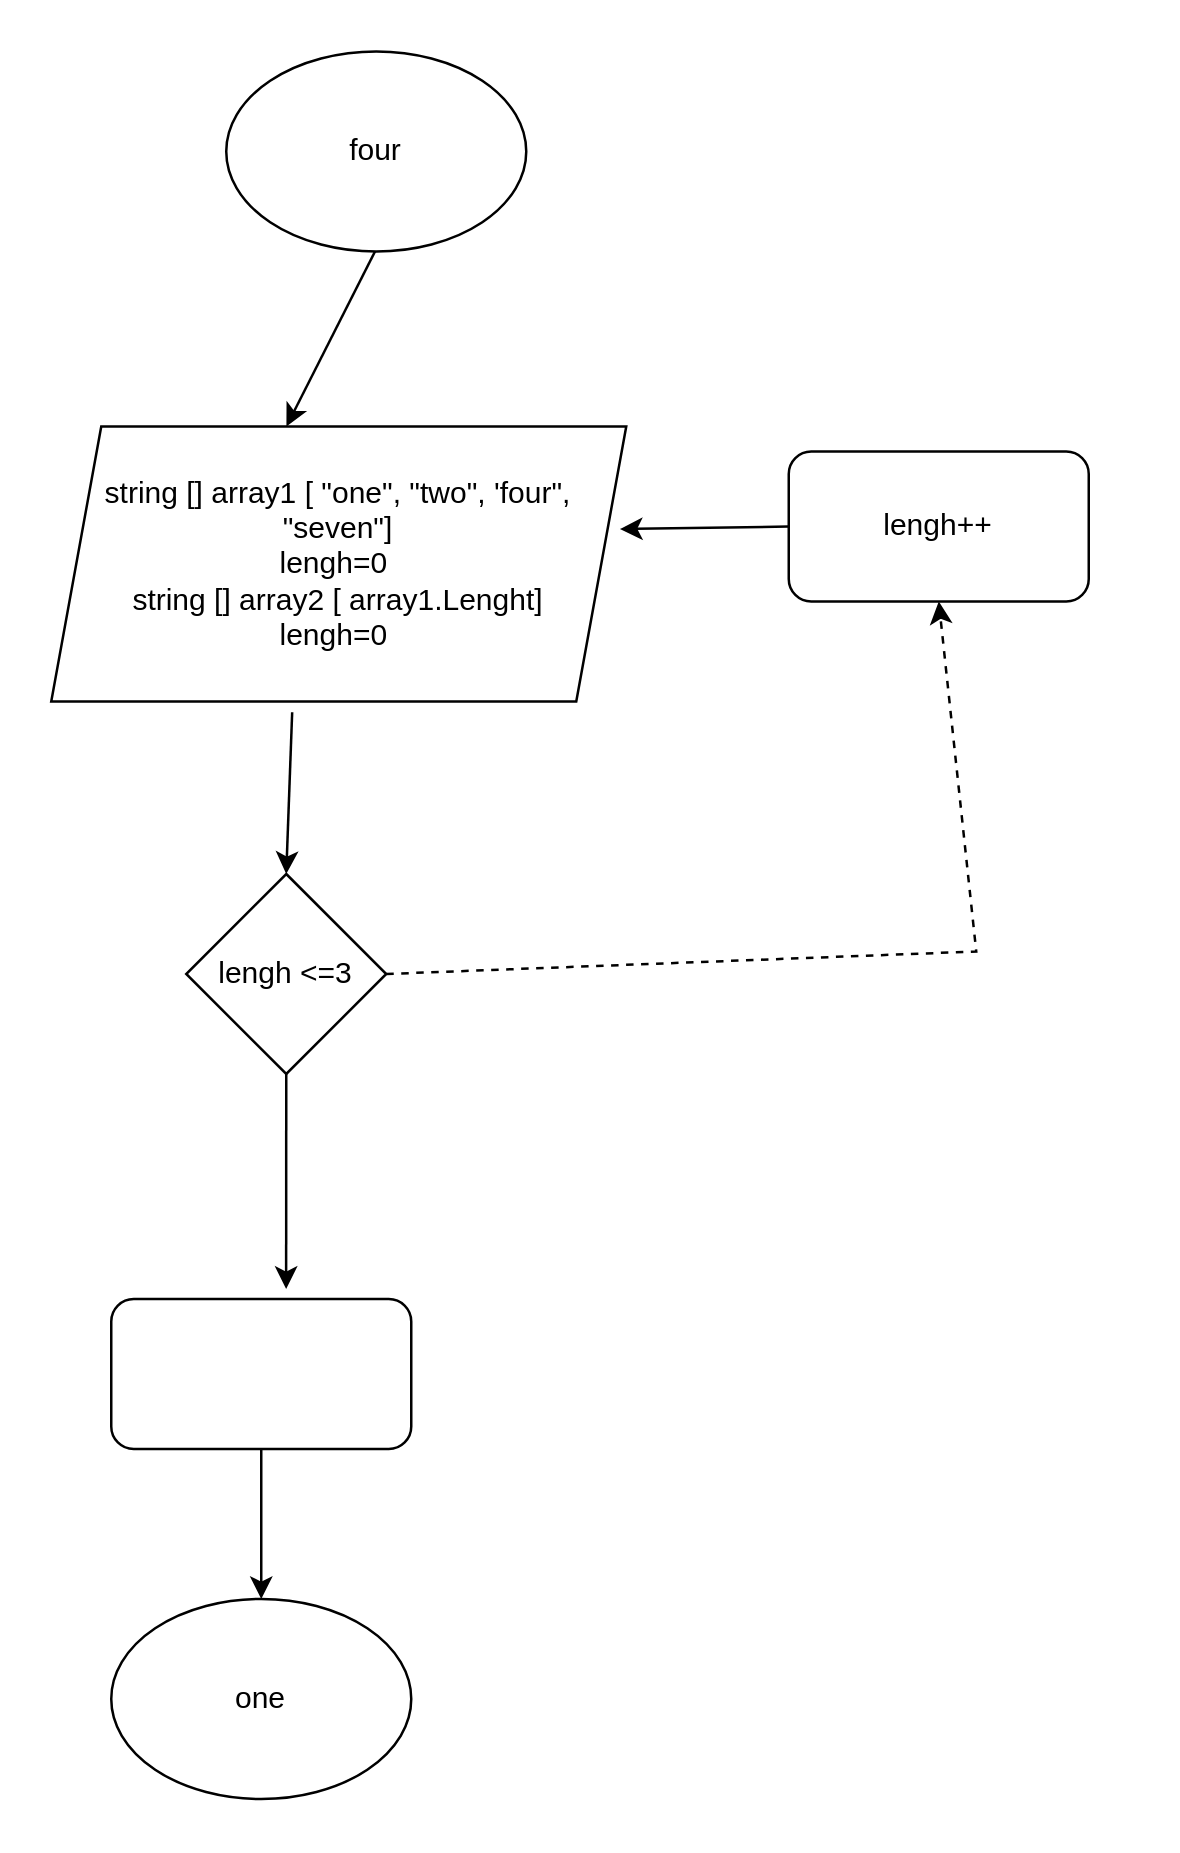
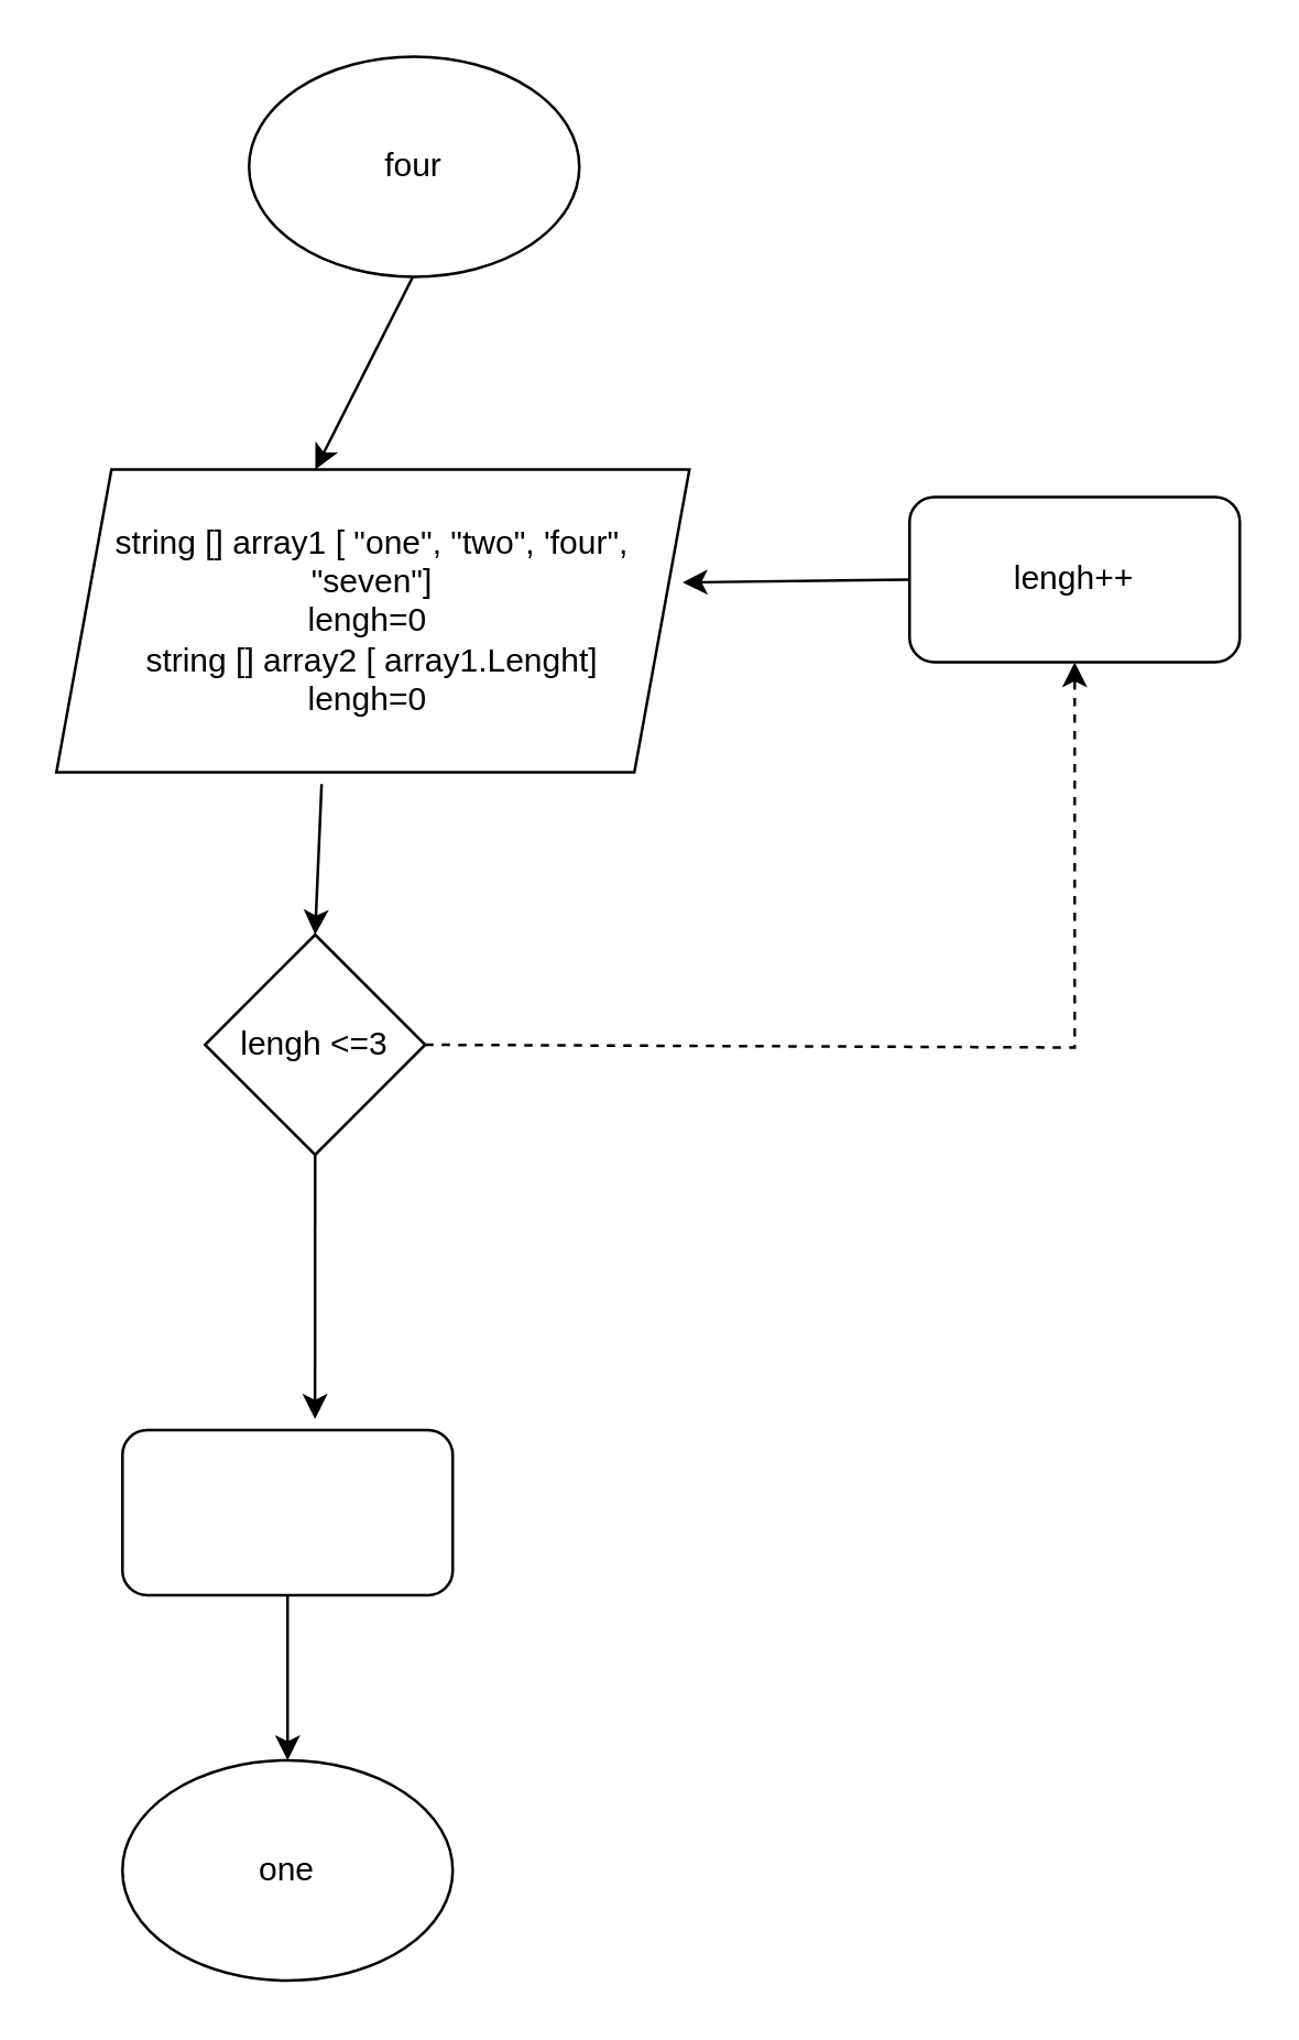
  <mxCell id="0" />
  <mxCell id="1" parent="0" />
  <mxCell id="2" value="four" style="ellipse;whiteSpace=wrap;html=1;" parent="1" vertex="1"><mxGeometry x="90" y="20" width="120" height="80" as="geometry" /></mxCell>
  <mxCell id="3" value="string [] array1 [ &quot;one&quot;, &quot;two&quot;, 'four&quot;, &quot;seven&quot;]&lt;br&gt;lengh=0&amp;nbsp;&lt;br&gt;string [] array2 [ array1.Lenght]&lt;br&gt;lengh=0&amp;nbsp;" style="shape=parallelogram;perimeter=parallelogramPerimeter;whiteSpace=wrap;html=1;fixedSize=1;" parent="1" vertex="1"><mxGeometry x="20" y="170" width="230" height="110" as="geometry" /></mxCell>
- <mxCell id="4" value="lengh &amp;lt;=3" style="rhombus;whiteSpace=wrap;html=1;" parent="1" vertex="1"><mxGeometry x="74" y="349" width="80" height="80" as="geometry" /></mxCell>
+ <mxCell id="4" value="lengh &amp;lt;=3" style="rhombus;whiteSpace=wrap;html=1;" parent="1" vertex="1"><mxGeometry x="74" y="339" width="80" height="80" as="geometry" /></mxCell>
  <mxCell id="5" value="" style="rounded=1;whiteSpace=wrap;html=1;" parent="1" vertex="1"><mxGeometry x="44" y="519" width="120" height="60" as="geometry" /></mxCell>
  <mxCell id="6" value="one" style="ellipse;whiteSpace=wrap;html=1;" parent="1" vertex="1"><mxGeometry x="44" y="639" width="120" height="80" as="geometry" /></mxCell>
- <mxCell id="7" value="lengh++" style="rounded=1;whiteSpace=wrap;html=1;" parent="1" vertex="1"><mxGeometry x="315" y="180" width="120" height="60" as="geometry" /></mxCell>
+ <mxCell id="7" value="lengh++" style="rounded=1;whiteSpace=wrap;html=1;" parent="1" vertex="1"><mxGeometry x="330" y="180" width="120" height="60" as="geometry" /></mxCell>
  <mxCell id="8" value="" style="endArrow=classic;html=1;rounded=0;exitX=1;exitY=0.5;exitDx=0;exitDy=0;entryX=0.5;entryY=1;entryDx=0;entryDy=0;dashed=1;" parent="1" source="4" target="7" edge="1"><mxGeometry width="50" height="50" relative="1" as="geometry"><mxPoint x="300" y="470" as="sourcePoint" /><mxPoint x="390" y="490" as="targetPoint" /><Array as="points"><mxPoint x="390" y="380" /></Array></mxGeometry></mxCell>
  <mxCell id="9" value="" style="endArrow=classic;html=1;rounded=0;exitX=0;exitY=0.5;exitDx=0;exitDy=0;entryX=0.989;entryY=0.373;entryDx=0;entryDy=0;entryPerimeter=0;" parent="1" source="7" target="3" edge="1"><mxGeometry width="50" height="50" relative="1" as="geometry"><mxPoint x="220" y="300" as="sourcePoint" /><mxPoint x="270" y="250" as="targetPoint" /></mxGeometry></mxCell>
  <mxCell id="10" value="" style="endArrow=classic;html=1;rounded=0;entryX=0.5;entryY=0;entryDx=0;entryDy=0;exitX=0.419;exitY=1.039;exitDx=0;exitDy=0;exitPerimeter=0;" parent="1" source="3" target="4" edge="1"><mxGeometry width="50" height="50" relative="1" as="geometry"><mxPoint x="150" y="250" as="sourcePoint" /><mxPoint x="250" y="220" as="targetPoint" /></mxGeometry></mxCell>
  <mxCell id="11" value="" style="endArrow=classic;html=1;rounded=0;exitX=0.5;exitY=1;exitDx=0;exitDy=0;entryX=0.583;entryY=-0.067;entryDx=0;entryDy=0;entryPerimeter=0;" parent="1" source="4" target="5" edge="1"><mxGeometry width="50" height="50" relative="1" as="geometry"><mxPoint x="244" y="529" as="sourcePoint" /><mxPoint x="294" y="479" as="targetPoint" /></mxGeometry></mxCell>
  <mxCell id="12" value="" style="endArrow=classic;html=1;rounded=0;entryX=0.5;entryY=0;entryDx=0;entryDy=0;" parent="1" source="5" target="6" edge="1"><mxGeometry width="50" height="50" relative="1" as="geometry"><mxPoint x="124" y="429" as="sourcePoint" /><mxPoint x="234" y="579" as="targetPoint" /></mxGeometry></mxCell>
  <mxCell id="13" value="" style="endArrow=classic;html=1;rounded=0;entryX=0.409;entryY=0;entryDx=0;entryDy=0;entryPerimeter=0;" parent="1" target="3" edge="1"><mxGeometry width="50" height="50" relative="1" as="geometry"><mxPoint x="149.5" y="100" as="sourcePoint" /><mxPoint x="149.5" y="160" as="targetPoint" /></mxGeometry></mxCell>
